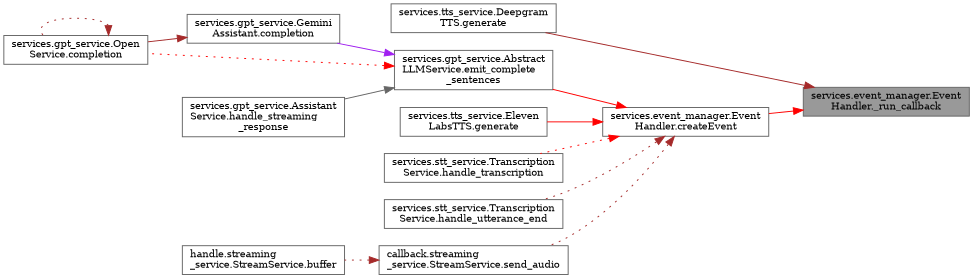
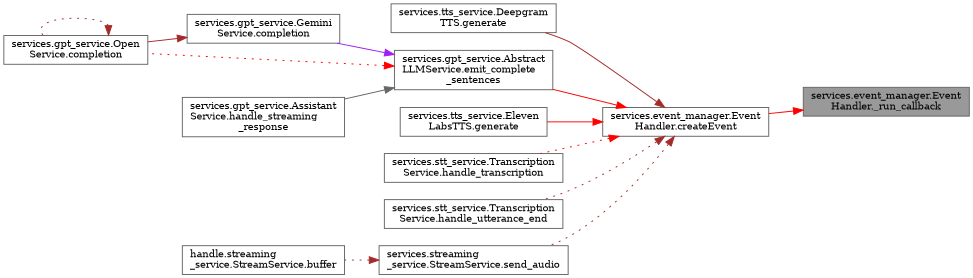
  digraph {
    fontname="DejaVu Serif"
    rankdir=RL
    node [color=grey40 fillcolor=white fontname="DejaVu Serif" fontsize=10 shape=box style=filled]
    edge [color=brown dir=back fontname="DejaVu Serif" fontsize=10 labelfontname=Helvetica labelfontsize=10 style=solid]
    n1 [color=gray40 fillcolor=grey60 fontcolor=black height=0.2 label="services.event_manager.Event\lHandler._run_callback" width=0.4]
    n2 [height=0.2 label="services.event_manager.Event\lHandler.createEvent" width=0.4]
    n3 [height=0.2 label="services.gpt_service.Abstract\lLLMService.emit_complete\l_sentences" width=0.4]
    n4 [height=0.2 label="services.tts_service.Deepgram\lTTS.generate" width=0.4]
    n5 [height=0.2 label="services.tts_service.Eleven\lLabsTTS.generate" width=0.4]
    n6 [height=0.2 label="services.stt_service.Transcription\lService.handle_transcription" width=0.4]
    n7 [height=0.2 label="services.stt_service.Transcription\lService.handle_utterance_end" width=0.4]
-   n8 [height=0.2 label="callback.streaming\l_service.StreamService.send_audio" width=0.4]
-   n9 [height=0.2 label="services.gpt_service.Gemini\lAssistant.completion" width=0.4]
+   n8 [height=0.2 label="services.streaming\l_service.StreamService.send_audio" width=0.4]
+   n9 [height=0.2 label="services.gpt_service.Gemini\lService.completion" width=0.4]
    n10 [height=0.2 label="services.gpt_service.Open\lService.completion" width=0.4]
    n11 [height=0.2 label="services.gpt_service.Assistant\lService.handle_streaming\l_response" width=0.4]
    n12 [height=0.2 label="handle.streaming\l_service.StreamService.buffer" width=0.4]
    n1 -> n2 [color=red]
    n2 -> n3 [color=red]
-   n1 -> n4
+   n2 -> n4
    n2 -> n5 [color=red]
    n2 -> n6 [color=red style=dotted]
    n2 -> n7 [style=dotted]
    n2 -> n8 [style=dotted]
    n3 -> n9 [color=purple]
    n3 -> n10 [color=red style=dotted]
    n3 -> n11 [color=gray40]
    n8 -> n12 [style=dotted]
    n9 -> n10
    n10 -> n10 [style=dotted]
  }
